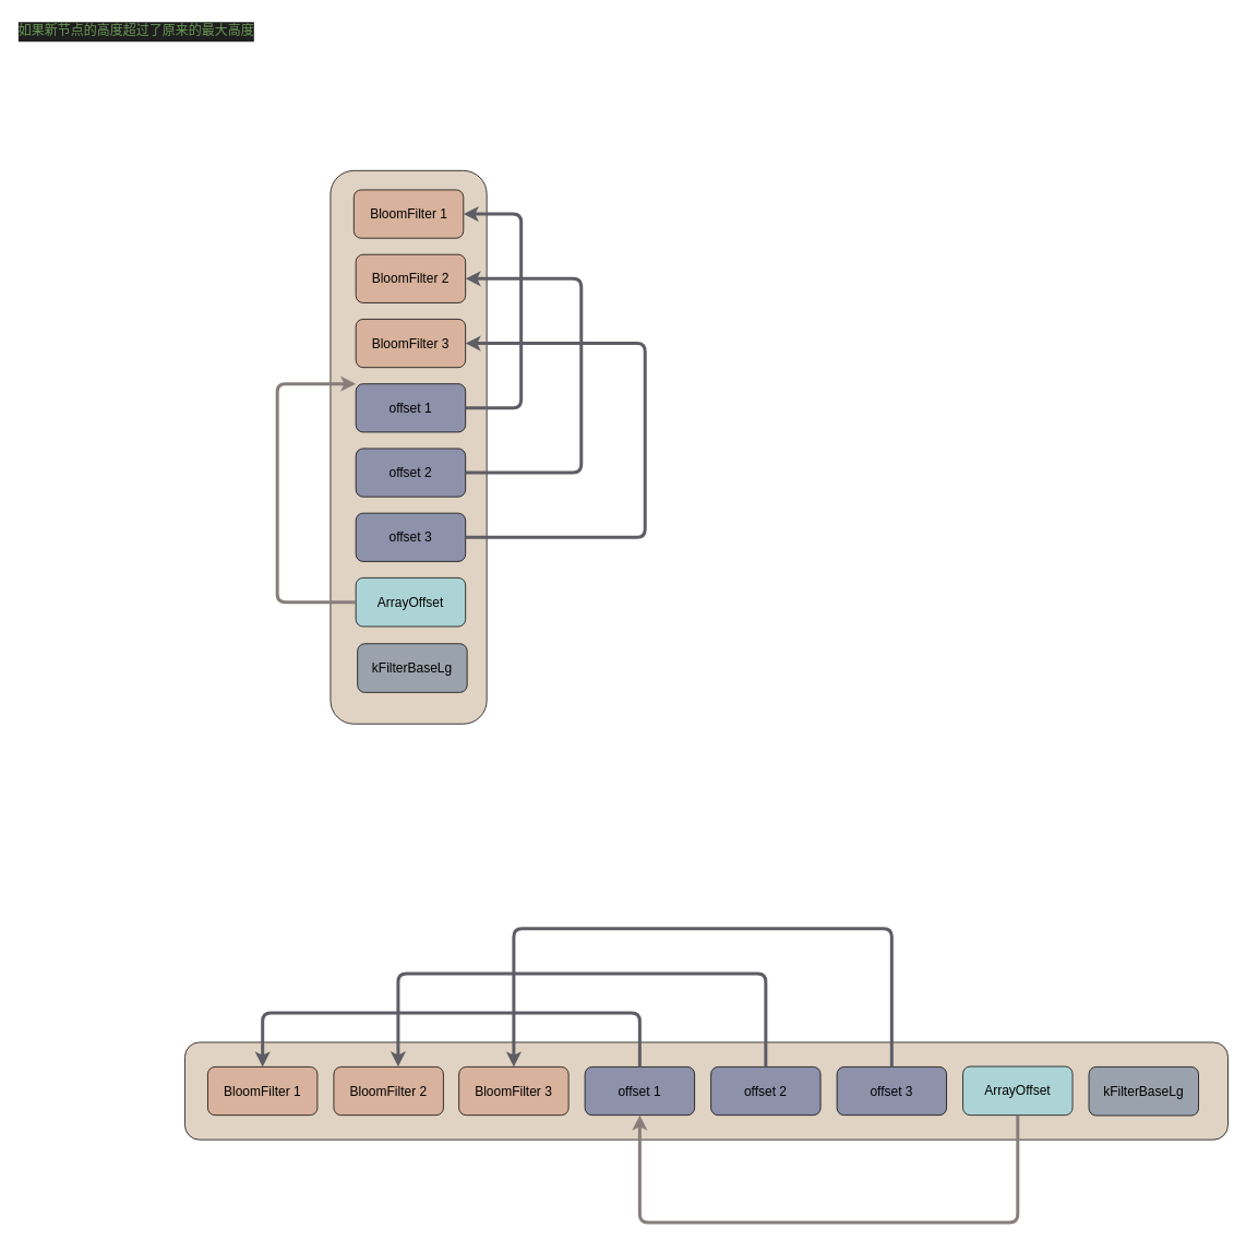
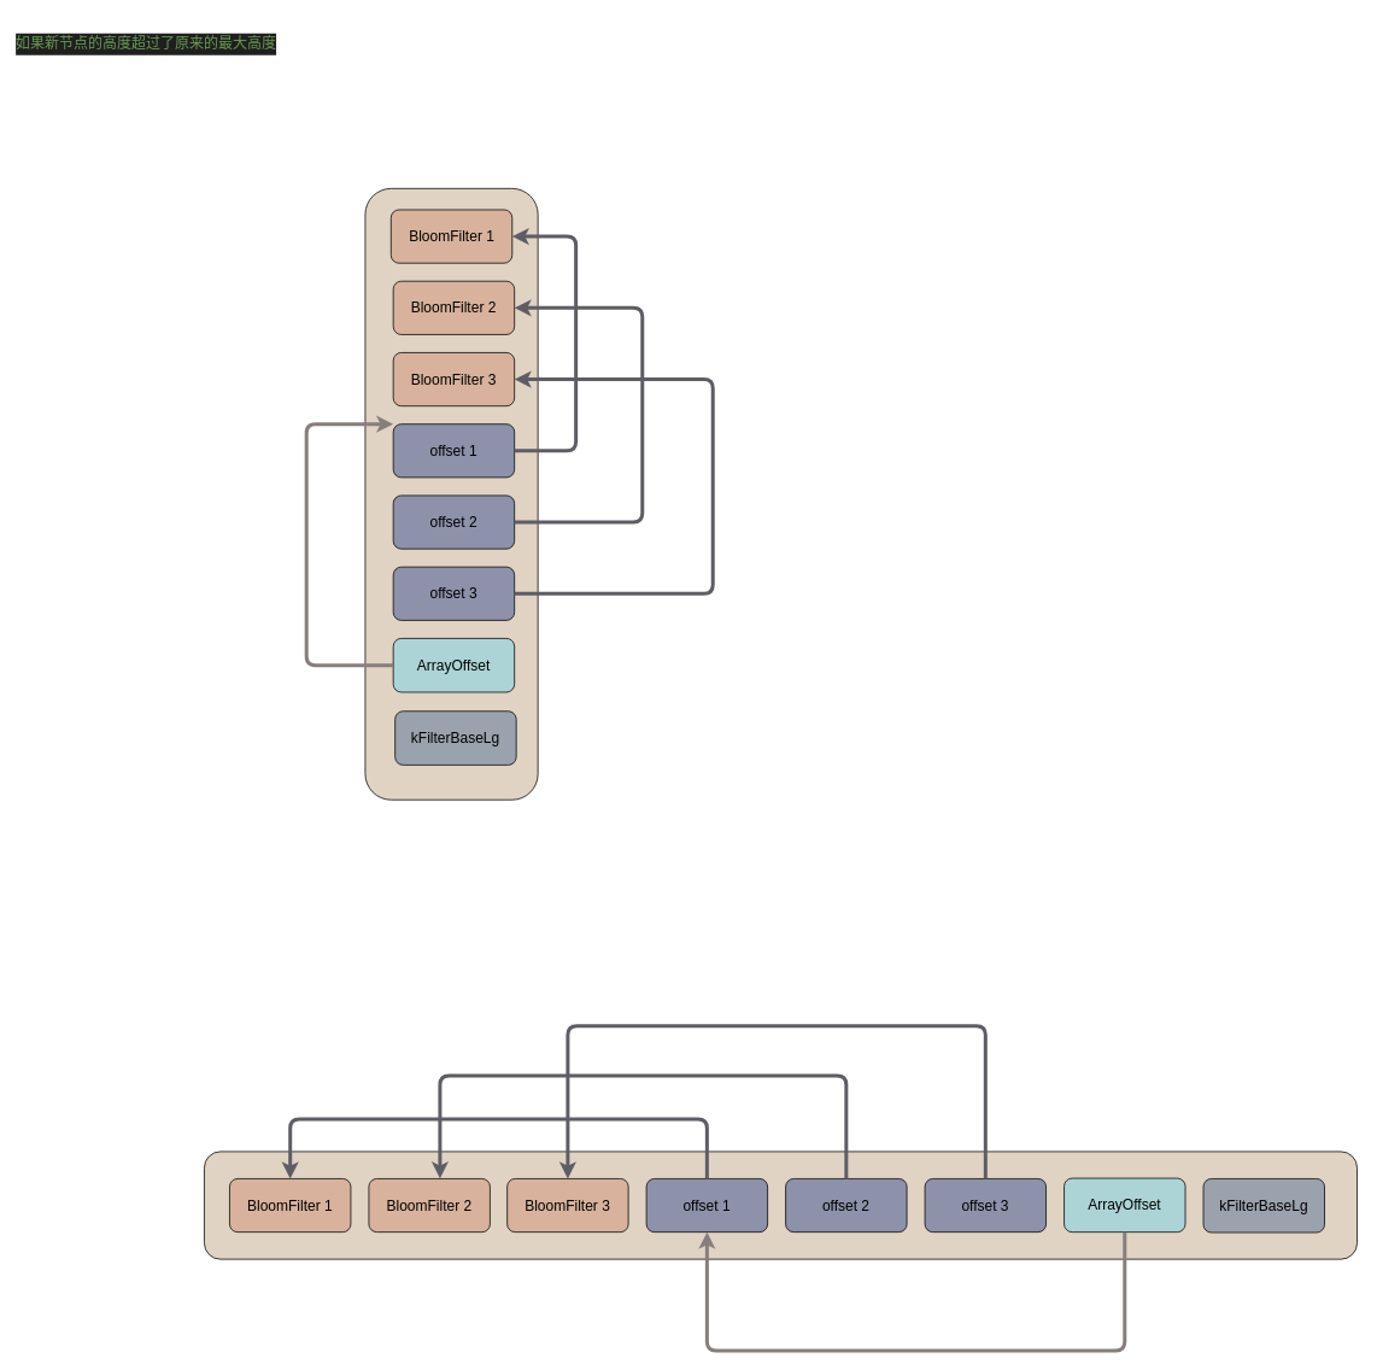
  <mxCell id="0" />
  <mxCell id="1" parent="0" />
  <mxCell id="2" value="" style="rounded=1;whiteSpace=wrap;html=1;fontSize=16;fillColor=#E0D3C3;container=0;" parent="1" vertex="1"><mxGeometry x="403" y="208" width="191" height="676" as="geometry" /></mxCell>
  <mxCell id="3" value="BloomFilter 1" style="rounded=1;whiteSpace=wrap;html=1;fontSize=16;fillColor=#D8B29C;fontColor=default;labelBackgroundColor=none;container=0;" parent="1" vertex="1"><mxGeometry x="431.5" y="231.5" width="134" height="59" as="geometry" /></mxCell>
  <mxCell id="4" value="BloomFilter 2" style="rounded=1;whiteSpace=wrap;html=1;fontSize=16;fillColor=#D8B29C;fontColor=default;labelBackgroundColor=none;container=0;" parent="1" vertex="1"><mxGeometry x="434" y="310.5" width="134" height="59" as="geometry" /></mxCell>
  <mxCell id="5" value="offset 1" style="rounded=1;whiteSpace=wrap;html=1;fontSize=16;fillColor=#8D91AA;fontColor=default;labelBackgroundColor=none;container=0;" parent="1" vertex="1"><mxGeometry x="434" y="468.5" width="134" height="59" as="geometry" /></mxCell>
  <mxCell id="6" value="ArrayOffset" style="rounded=1;whiteSpace=wrap;html=1;fontSize=16;fillColor=#ACD4D6;fontColor=default;labelBackgroundColor=none;container=0;" parent="1" vertex="1"><mxGeometry x="434" y="705.5" width="134" height="59.5" as="geometry" /></mxCell>
  <mxCell id="7" value="BloomFilter 3" style="rounded=1;whiteSpace=wrap;html=1;fontSize=16;fillColor=#D8B29C;fontColor=default;labelBackgroundColor=none;container=0;" parent="1" vertex="1"><mxGeometry x="434" y="389.5" width="134" height="59" as="geometry" /></mxCell>
  <mxCell id="8" value="offset 2" style="rounded=1;whiteSpace=wrap;html=1;fontSize=16;fillColor=#8D91AA;fontColor=default;labelBackgroundColor=none;container=0;" parent="1" vertex="1"><mxGeometry x="434" y="547.5" width="134" height="59" as="geometry" /></mxCell>
  <mxCell id="9" value="offset 3" style="rounded=1;whiteSpace=wrap;html=1;fontSize=16;fillColor=#8D91AA;fontColor=default;labelBackgroundColor=none;container=0;" parent="1" vertex="1"><mxGeometry x="434" y="626.5" width="134" height="59" as="geometry" /></mxCell>
  <mxCell id="10" value="kFilterBaseLg" style="rounded=1;whiteSpace=wrap;html=1;fontSize=16;fillColor=#9AA2AD;fontColor=default;labelBackgroundColor=none;container=0;" parent="1" vertex="1"><mxGeometry x="436" y="786" width="134" height="59.5" as="geometry" /></mxCell>
  <mxCell id="11" value="" style="endArrow=classic;html=1;fontSize=24;exitX=1;exitY=0.5;exitDx=0;exitDy=0;entryX=1;entryY=0.5;entryDx=0;entryDy=0;strokeWidth=4;edgeStyle=elbowEdgeStyle;strokeColor=#5E5D65;" parent="1" source="5" target="3" edge="1"><mxGeometry width="50" height="50" relative="1" as="geometry"><mxPoint x="426.703" y="695.5" as="sourcePoint" /><mxPoint x="430.762" y="351.5" as="targetPoint" /><Array as="points"><mxPoint x="636" y="479" /></Array></mxGeometry></mxCell>
  <mxCell id="12" value="" style="endArrow=classic;html=1;fontSize=24;exitX=1;exitY=0.5;exitDx=0;exitDy=0;entryX=1;entryY=0.5;entryDx=0;entryDy=0;strokeWidth=4;edgeStyle=elbowEdgeStyle;strokeColor=#5E5D65;" parent="1" source="8" target="4" edge="1"><mxGeometry width="50" height="50" relative="1" as="geometry"><mxPoint x="641.5" y="580" as="sourcePoint" /><mxPoint x="639" y="343" as="targetPoint" /><Array as="points"><mxPoint x="709.5" y="561" /></Array></mxGeometry></mxCell>
  <mxCell id="13" value="" style="endArrow=classic;html=1;fontSize=24;exitX=1;exitY=0.5;exitDx=0;exitDy=0;entryX=1;entryY=0.5;entryDx=0;entryDy=0;strokeWidth=4;edgeStyle=elbowEdgeStyle;strokeColor=#5E5D65;" parent="1" source="9" target="7" edge="1"><mxGeometry width="50" height="50" relative="1" as="geometry"><mxPoint x="646" y="664.5" as="sourcePoint" /><mxPoint x="646" y="427.5" as="targetPoint" /><Array as="points"><mxPoint x="787.5" y="648.5" /></Array></mxGeometry></mxCell>
  <mxCell id="14" value="" style="endArrow=classic;html=1;fontSize=24;exitX=0;exitY=0.5;exitDx=0;exitDy=0;entryX=0;entryY=0;entryDx=0;entryDy=0;strokeWidth=4;edgeStyle=elbowEdgeStyle;strokeColor=#877E7C;" parent="1" source="6" target="5" edge="1"><mxGeometry width="50" height="50" relative="1" as="geometry"><mxPoint x="180" y="741" as="sourcePoint" /><mxPoint x="180" y="504" as="targetPoint" /><Array as="points"><mxPoint x="338" y="609" /></Array></mxGeometry></mxCell>
  <mxCell id="15" value="" style="rounded=1;whiteSpace=wrap;html=1;fontSize=16;fillColor=#E0D3C3;container=0;" parent="1" vertex="1"><mxGeometry x="225" y="1273" width="1275" height="119" as="geometry" /></mxCell>
  <mxCell id="16" value="BloomFilter 1" style="rounded=1;whiteSpace=wrap;html=1;fontSize=16;fillColor=#D8B29C;fontColor=default;labelBackgroundColor=none;container=0;" parent="1" vertex="1"><mxGeometry x="253" y="1303" width="134" height="59" as="geometry" /></mxCell>
  <mxCell id="17" value="BloomFilter 2" style="rounded=1;whiteSpace=wrap;html=1;fontSize=16;fillColor=#D8B29C;fontColor=default;labelBackgroundColor=none;container=0;" parent="1" vertex="1"><mxGeometry x="407" y="1303" width="134" height="59" as="geometry" /></mxCell>
  <mxCell id="18" value="offset 1" style="rounded=1;whiteSpace=wrap;html=1;fontSize=16;fillColor=#8D91AA;fontColor=default;labelBackgroundColor=none;container=0;" parent="1" vertex="1"><mxGeometry x="714" y="1303" width="134" height="59" as="geometry" /></mxCell>
  <mxCell id="19" value="ArrayOffset" style="rounded=1;whiteSpace=wrap;html=1;fontSize=16;fillColor=#ACD4D6;fontColor=default;labelBackgroundColor=none;container=0;" parent="1" vertex="1"><mxGeometry x="1176" y="1302.5" width="134" height="59.5" as="geometry" /></mxCell>
  <mxCell id="20" value="BloomFilter 3" style="rounded=1;whiteSpace=wrap;html=1;fontSize=16;fillColor=#D8B29C;fontColor=default;labelBackgroundColor=none;container=0;" parent="1" vertex="1"><mxGeometry x="560" y="1303" width="134" height="59" as="geometry" /></mxCell>
  <mxCell id="21" value="offset 2" style="rounded=1;whiteSpace=wrap;html=1;fontSize=16;fillColor=#8D91AA;fontColor=default;labelBackgroundColor=none;container=0;" parent="1" vertex="1"><mxGeometry x="868" y="1303" width="134" height="59" as="geometry" /></mxCell>
  <mxCell id="22" value="offset 3" style="rounded=1;whiteSpace=wrap;html=1;fontSize=16;fillColor=#8D91AA;fontColor=default;labelBackgroundColor=none;container=0;" parent="1" vertex="1"><mxGeometry x="1022" y="1303" width="134" height="59" as="geometry" /></mxCell>
  <mxCell id="23" value="kFilterBaseLg" style="rounded=1;whiteSpace=wrap;html=1;fontSize=16;fillColor=#9AA2AD;fontColor=default;labelBackgroundColor=none;container=0;" parent="1" vertex="1"><mxGeometry x="1330" y="1303" width="134" height="59.5" as="geometry" /></mxCell>
  <mxCell id="24" value="" style="endArrow=classic;html=1;fontSize=24;exitX=0.5;exitY=0;exitDx=0;exitDy=0;strokeWidth=4;edgeStyle=elbowEdgeStyle;strokeColor=#5E5D65;entryX=0.5;entryY=0;entryDx=0;entryDy=0;" parent="1" source="18" target="16" edge="1"><mxGeometry width="50" height="50" relative="1" as="geometry"><mxPoint x="838" y="936" as="sourcePoint" /><mxPoint x="704" y="1196" as="targetPoint" /><Array as="points"><mxPoint x="616" y="1237" /><mxPoint x="825" y="1210" /><mxPoint x="1057.5" y="928.5" /></Array></mxGeometry></mxCell>
  <mxCell id="25" value="" style="endArrow=classic;html=1;fontSize=24;exitX=0.5;exitY=0;exitDx=0;exitDy=0;strokeWidth=4;edgeStyle=elbowEdgeStyle;strokeColor=#5E5D65;entryX=0.587;entryY=-0.003;entryDx=0;entryDy=0;entryPerimeter=0;" parent="1" source="21" target="17" edge="1"><mxGeometry width="50" height="50" relative="1" as="geometry"><mxPoint x="799" y="1171" as="sourcePoint" /><mxPoint x="338" y="1171" as="targetPoint" /><Array as="points"><mxPoint x="712" y="1189" /><mxPoint x="1075.5" y="796.5" /></Array></mxGeometry></mxCell>
  <mxCell id="26" value="" style="endArrow=classic;html=1;fontSize=24;exitX=0.5;exitY=0;exitDx=0;exitDy=0;strokeWidth=4;edgeStyle=elbowEdgeStyle;strokeColor=#5E5D65;" parent="1" source="22" target="20" edge="1"><mxGeometry width="50" height="50" relative="1" as="geometry"><mxPoint x="954.34" y="1114.18" as="sourcePoint" /><mxPoint x="504.998" y="1114.003" as="targetPoint" /><Array as="points"><mxPoint x="870" y="1134" /><mxPoint x="1094.84" y="607.68" /></Array></mxGeometry></mxCell>
  <mxCell id="27" value="" style="endArrow=classic;html=1;fontSize=24;strokeWidth=4;edgeStyle=elbowEdgeStyle;strokeColor=#877E7C;entryX=0.5;entryY=1;entryDx=0;entryDy=0;exitX=0.5;exitY=1;exitDx=0;exitDy=0;" parent="1" source="19" target="18" edge="1"><mxGeometry width="50" height="50" relative="1" as="geometry"><mxPoint x="1167" y="1170" as="sourcePoint" /><mxPoint x="469" y="965" as="targetPoint" /><Array as="points"><mxPoint x="847" y="1493" /><mxPoint x="608" y="729" /></Array></mxGeometry></mxCell>
- <mxCell id="28" value="&lt;meta charset=&quot;utf-8&quot;&gt;&lt;div style=&quot;color: rgb(204, 204, 204); background-color: rgb(31, 31, 31); font-family: Menlo, Monaco, &amp;quot;Courier New&amp;quot;, monospace; font-weight: normal; font-size: 16px; line-height: 24px;&quot;&gt;&lt;div&gt;&lt;span style=&quot;color: #6a9955;&quot;&gt;如果新节点的高度超过了原来的最大高度&lt;/span&gt;&lt;/div&gt;&lt;/div&gt;" style="text;whiteSpace=wrap;html=1;" vertex="1" parent="1"><mxGeometry x="20" y="20" width="316" height="46" as="geometry" /></mxCell>
+ <mxCell id="28" value="&lt;meta charset=&quot;utf-8&quot;&gt;&lt;div style=&quot;color: rgb(204, 204, 204); background-color: rgb(31, 31, 31); font-family: Menlo, Monaco, &amp;quot;Courier New&amp;quot;, monospace; font-weight: normal; font-size: 16px; line-height: 24px;&quot;&gt;&lt;div&gt;&lt;span style=&quot;color: #6a9955;&quot;&gt;如果新节点的高度超过了原来的最大高度&lt;/span&gt;&lt;/div&gt;&lt;/div&gt;" style="text;whiteSpace=wrap;html=1;" vertex="1" parent="1"><mxGeometry x="15" y="30" width="316" height="46" as="geometry" /></mxCell>
